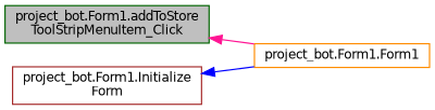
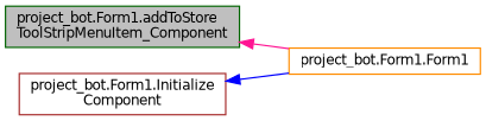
  digraph {
    rankdir=LR
    node [fillcolor=white fontname=Helvetica fontsize=10 shape=record style=filled]
    edge [dir=back fontname=Helvetica fontsize=10 labelfontname=Helvetica labelfontsize=10 style=solid]
-   n1 [color=darkgreen fillcolor=grey75 fontcolor=black height=0.2 label="project_bot.Form1.addToStore\lToolStripMenuItem_Click" width=0.4]
+   n1 [color=darkgreen fillcolor=grey75 fontcolor=black height=0.2 label="project_bot.Form1.addToStore\lToolStripMenuItem_Component" width=0.4]
    n2 [color=darkorange height=0.2 label="project_bot.Form1.Form1" width=0.4]
-   n3 [color=brown height=0.2 label="project_bot.Form1.Initialize\lForm" width=0.4]
+   n3 [color=brown height=0.2 label="project_bot.Form1.Initialize\lComponent" width=0.4]
    n1 -> n2 [color=deeppink]
    n3 -> n2 [color=blue]
  }
